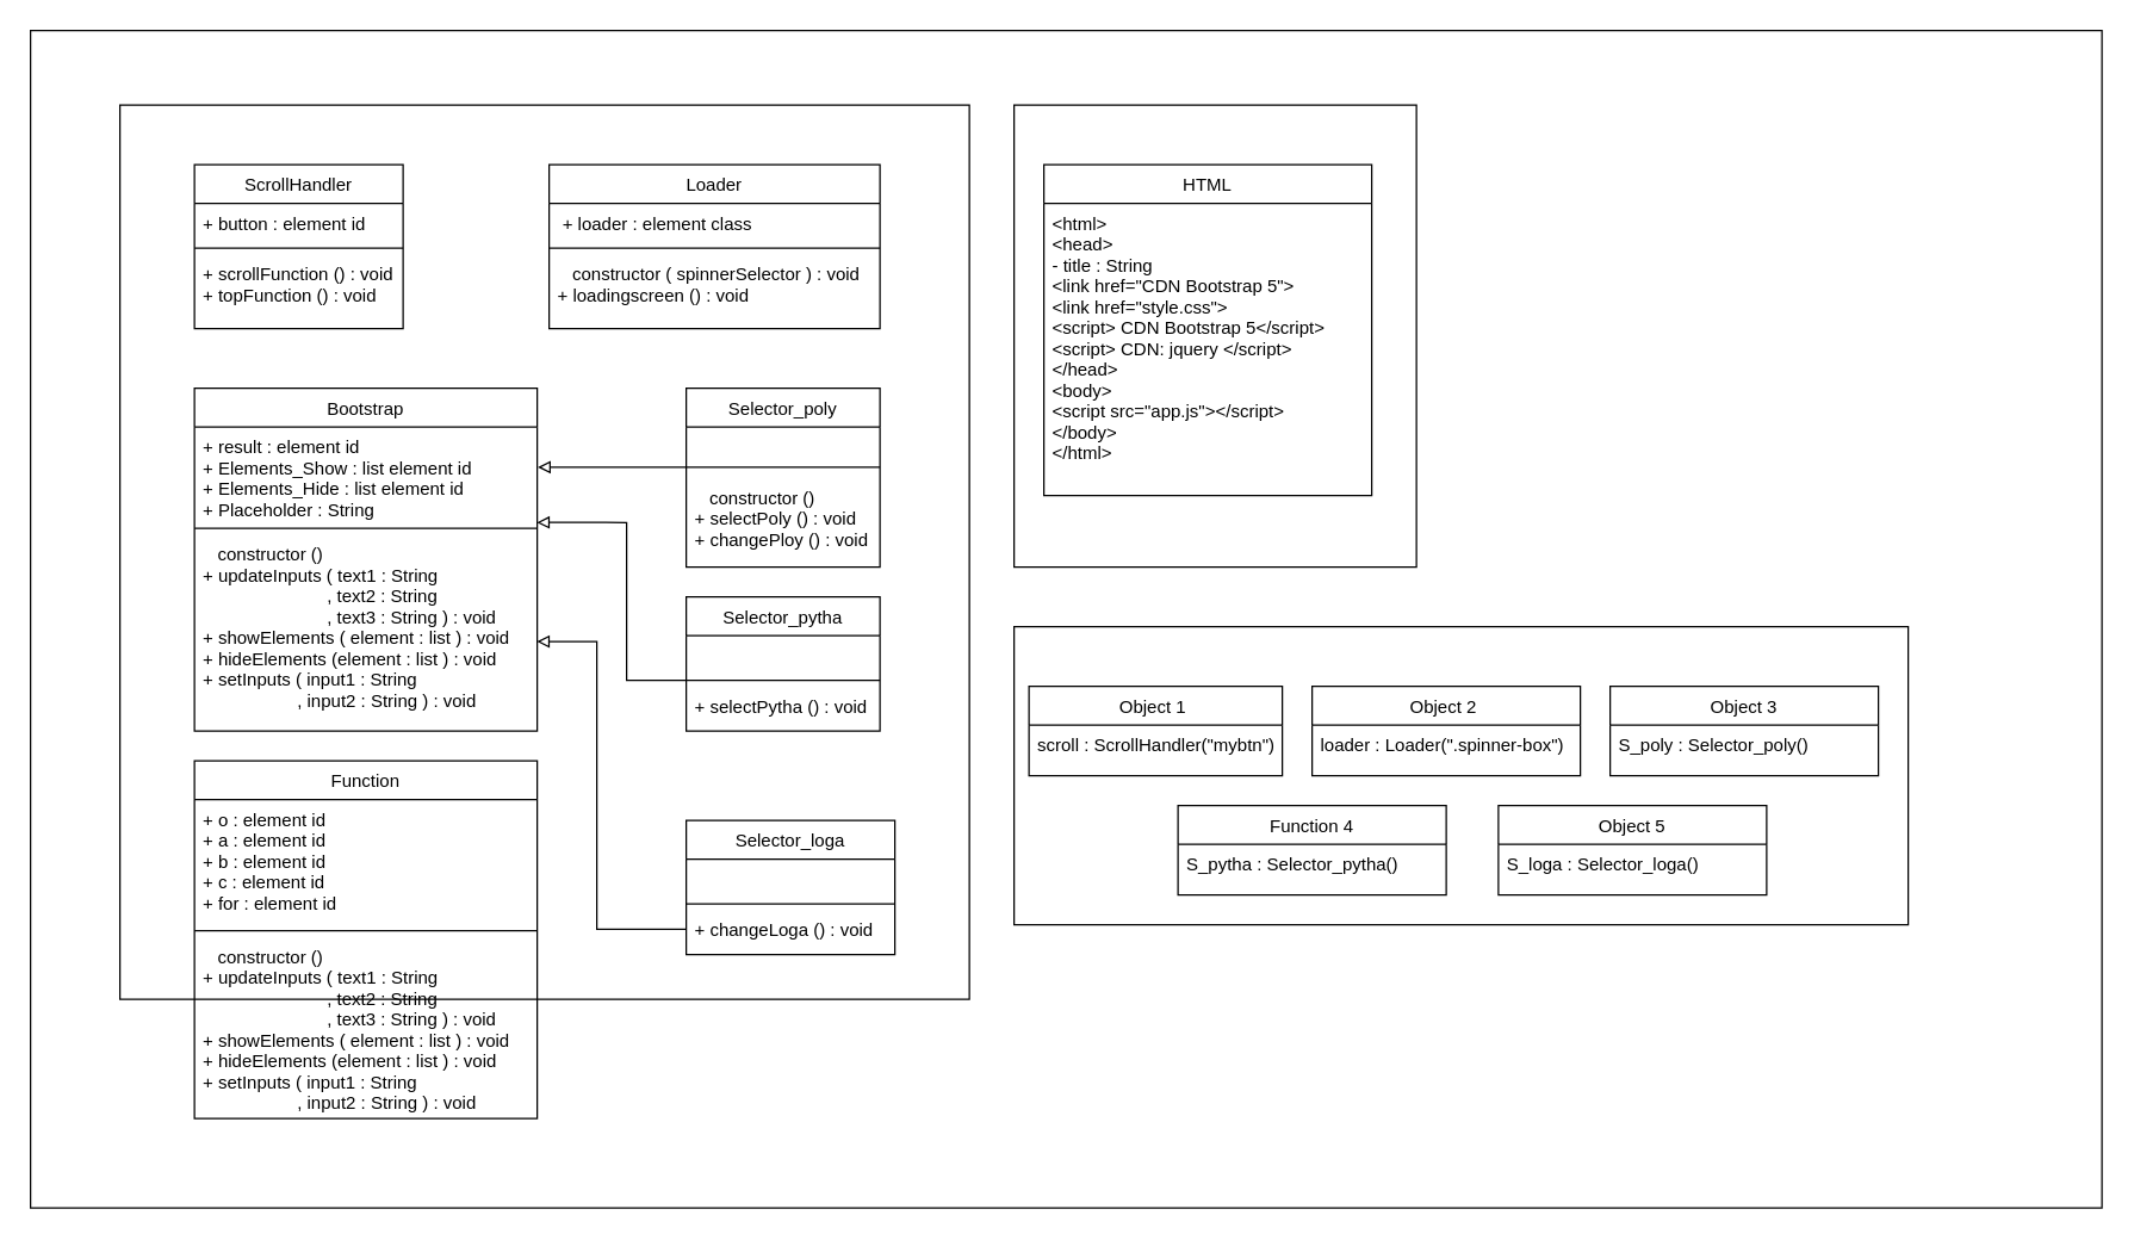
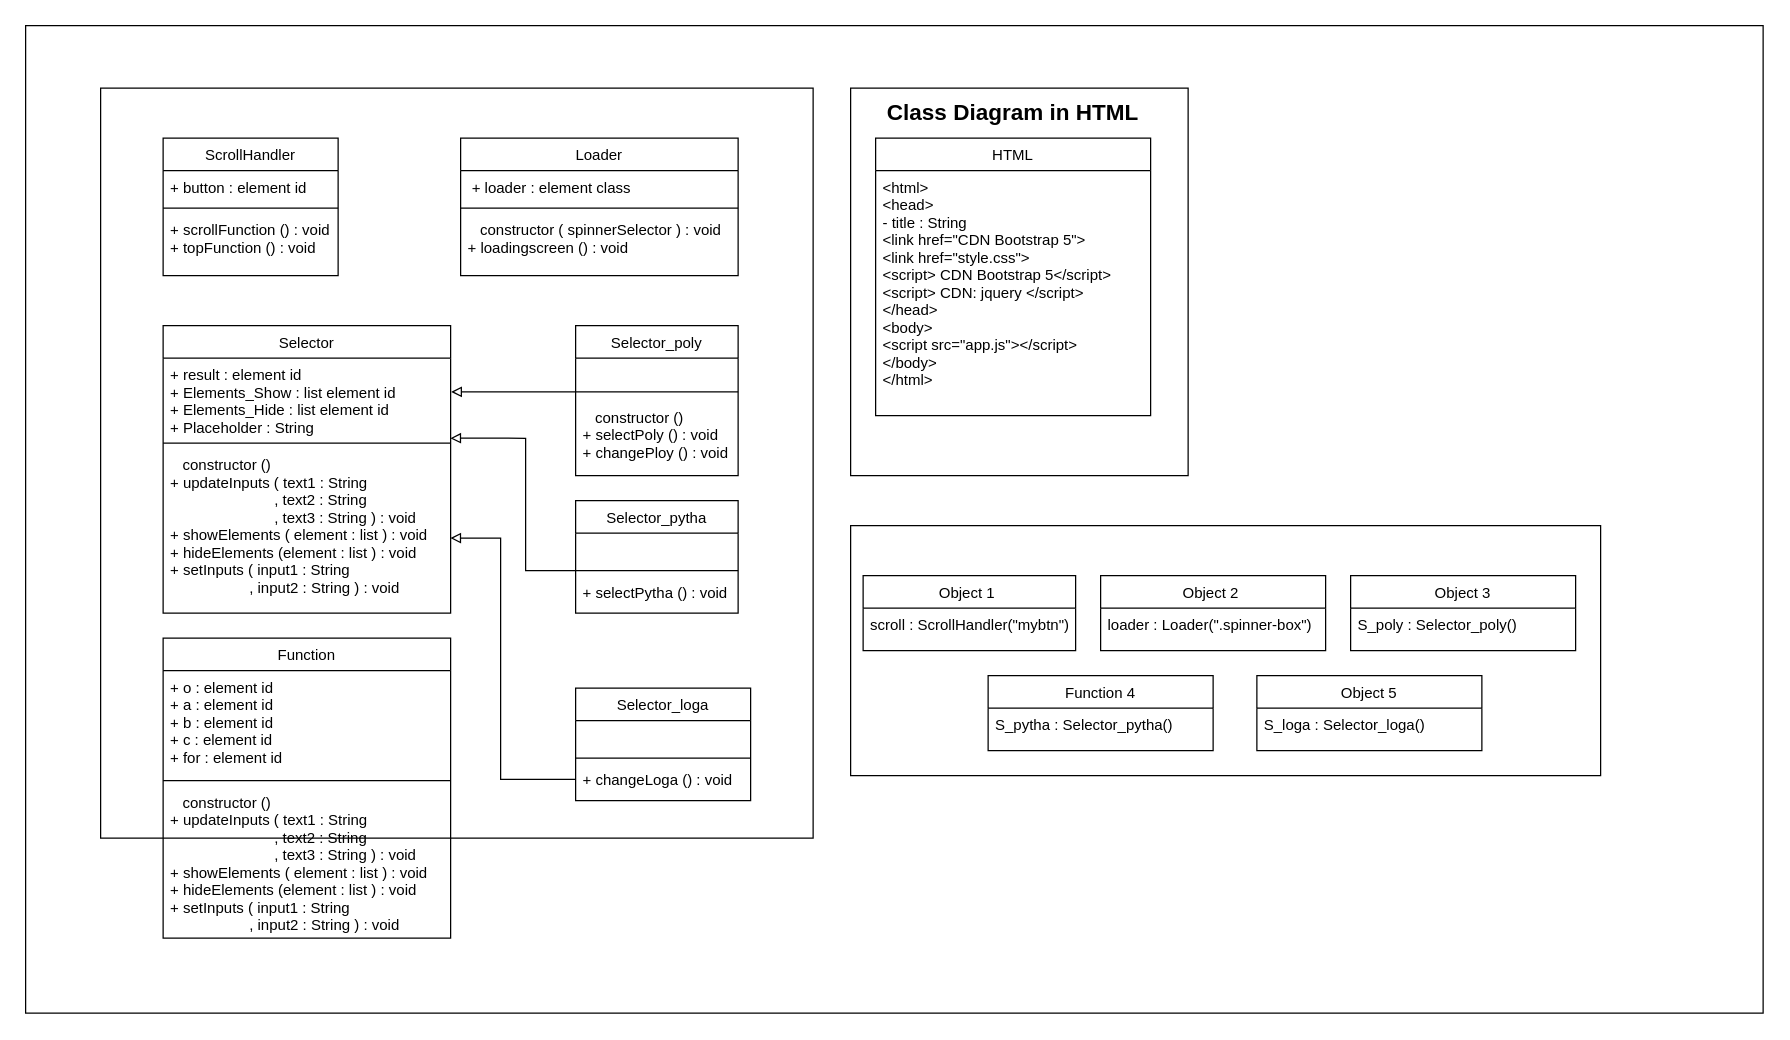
  <mxCell id="0" />
  <mxCell id="1" parent="0" />
  <mxCell id="2" value="" style="rounded=0;whiteSpace=wrap;html=1;fontSize=18;fontColor=none;" parent="1" vertex="1"><mxGeometry x="20" y="20" width="1390" height="790" as="geometry" /></mxCell>
  <mxCell id="3" value="" style="rounded=0;whiteSpace=wrap;html=1;fontSize=18;fontColor=none;" parent="1" vertex="1"><mxGeometry x="680" y="420" width="600" height="200" as="geometry" /></mxCell>
  <mxCell id="4" value="" style="rounded=0;whiteSpace=wrap;html=1;fontColor=none;" parent="1" vertex="1"><mxGeometry x="80" y="70" width="570" height="600" as="geometry" /></mxCell>
  <mxCell id="5" value="ScrollHandler" style="swimlane;fontStyle=0;align=center;verticalAlign=top;childLayout=stackLayout;horizontal=1;startSize=26;horizontalStack=0;resizeParent=1;resizeLast=0;collapsible=1;marginBottom=0;rounded=0;shadow=0;strokeWidth=1;" parent="1" vertex="1"><mxGeometry x="130" y="110" width="140" height="110" as="geometry"><mxRectangle x="230" y="140" width="160" height="26" as="alternateBounds" /></mxGeometry></mxCell>
  <mxCell id="6" value="+ button : element id " style="text;align=left;verticalAlign=top;spacingLeft=4;spacingRight=4;overflow=hidden;rotatable=0;points=[[0,0.5],[1,0.5]];portConstraint=eastwest;" parent="5" vertex="1"><mxGeometry y="26" width="140" height="26" as="geometry" /></mxCell>
  <mxCell id="7" value="" style="line;html=1;strokeWidth=1;align=left;verticalAlign=middle;spacingTop=-1;spacingLeft=3;spacingRight=3;rotatable=0;labelPosition=right;points=[];portConstraint=eastwest;" parent="5" vertex="1"><mxGeometry y="52" width="140" height="8" as="geometry" /></mxCell>
  <mxCell id="8" value="+ scrollFunction () : void&#10;+ topFunction () : void" style="text;align=left;verticalAlign=top;spacingLeft=4;spacingRight=4;overflow=hidden;rotatable=0;points=[[0,0.5],[1,0.5]];portConstraint=eastwest;" parent="5" vertex="1"><mxGeometry y="60" width="140" height="40" as="geometry" /></mxCell>
  <mxCell id="9" value="Loader" style="swimlane;fontStyle=0;align=center;verticalAlign=top;childLayout=stackLayout;horizontal=1;startSize=26;horizontalStack=0;resizeParent=1;resizeLast=0;collapsible=1;marginBottom=0;rounded=0;shadow=0;strokeWidth=1;" parent="1" vertex="1"><mxGeometry x="368" y="110" width="222" height="110" as="geometry"><mxRectangle x="550" y="140" width="160" height="26" as="alternateBounds" /></mxGeometry></mxCell>
  <mxCell id="10" value=" + loader : element class" style="text;align=left;verticalAlign=top;spacingLeft=4;spacingRight=4;overflow=hidden;rotatable=0;points=[[0,0.5],[1,0.5]];portConstraint=eastwest;" parent="9" vertex="1"><mxGeometry y="26" width="222" height="26" as="geometry" /></mxCell>
  <mxCell id="11" value="" style="line;html=1;strokeWidth=1;align=left;verticalAlign=middle;spacingTop=-1;spacingLeft=3;spacingRight=3;rotatable=0;labelPosition=right;points=[];portConstraint=eastwest;" parent="9" vertex="1"><mxGeometry y="52" width="222" height="8" as="geometry" /></mxCell>
  <mxCell id="12" value="   constructor ( spinnerSelector ) : void&#10;+ loadingscreen () : void" style="text;align=left;verticalAlign=top;spacingLeft=4;spacingRight=4;overflow=hidden;rotatable=0;points=[[0,0.5],[1,0.5]];portConstraint=eastwest;" parent="9" vertex="1"><mxGeometry y="60" width="222" height="40" as="geometry" /></mxCell>
- <mxCell id="13" value="Bootstrap" style="swimlane;fontStyle=0;align=center;verticalAlign=top;childLayout=stackLayout;horizontal=1;startSize=26;horizontalStack=0;resizeParent=1;resizeLast=0;collapsible=1;marginBottom=0;rounded=0;shadow=0;strokeWidth=1;" parent="1" vertex="1"><mxGeometry x="130" y="260" width="230" height="230" as="geometry"><mxRectangle x="230" y="140" width="160" height="26" as="alternateBounds" /></mxGeometry></mxCell>
+ <mxCell id="13" value="Selector" style="swimlane;fontStyle=0;align=center;verticalAlign=top;childLayout=stackLayout;horizontal=1;startSize=26;horizontalStack=0;resizeParent=1;resizeLast=0;collapsible=1;marginBottom=0;rounded=0;shadow=0;strokeWidth=1;" parent="1" vertex="1"><mxGeometry x="130" y="260" width="230" height="230" as="geometry"><mxRectangle x="230" y="140" width="160" height="26" as="alternateBounds" /></mxGeometry></mxCell>
  <mxCell id="14" value="+ result : element id &#10;+ Elements_Show : list element id&#10;+ Elements_Hide : list element id&#10;+ Placeholder : String" style="text;align=left;verticalAlign=top;spacingLeft=4;spacingRight=4;overflow=hidden;rotatable=0;points=[[0,0.5],[1,0.5]];portConstraint=eastwest;spacingTop=0;" parent="13" vertex="1"><mxGeometry y="26" width="230" height="64" as="geometry" /></mxCell>
  <mxCell id="15" value="" style="line;html=1;strokeWidth=1;align=left;verticalAlign=middle;spacingTop=-1;spacingLeft=3;spacingRight=3;rotatable=0;labelPosition=right;points=[];portConstraint=eastwest;" parent="13" vertex="1"><mxGeometry y="90" width="230" height="8" as="geometry" /></mxCell>
  <mxCell id="16" value="   constructor ()&#10;+ updateInputs ( text1 : String&#10;                         , text2 : String&#10;                         , text3 : String ) : void&#10;+ showElements ( element : list ) : void&#10;+ hideElements (element : list ) : void&#10;+ setInputs ( input1 : String&#10;                   , input2 : String ) : void&#10;" style="text;align=left;verticalAlign=top;spacingLeft=4;spacingRight=4;overflow=hidden;rotatable=0;points=[[0,0.5],[1,0.5]];portConstraint=eastwest;" parent="13" vertex="1"><mxGeometry y="98" width="230" height="122" as="geometry" /></mxCell>
  <mxCell id="17" value="Selector_poly" style="swimlane;fontStyle=0;align=center;verticalAlign=top;childLayout=stackLayout;horizontal=1;startSize=26;horizontalStack=0;resizeParent=1;resizeLast=0;collapsible=1;marginBottom=0;rounded=0;shadow=0;strokeWidth=1;" parent="1" vertex="1"><mxGeometry x="460" y="260" width="130" height="120" as="geometry"><mxRectangle x="230" y="140" width="160" height="26" as="alternateBounds" /></mxGeometry></mxCell>
  <mxCell id="18" value="scrollFunction ()" style="text;align=left;verticalAlign=top;spacingLeft=4;spacingRight=4;overflow=hidden;rotatable=0;points=[[0,0.5],[1,0.5]];portConstraint=eastwest;noLabel=1;fontColor=none;" parent="17" vertex="1"><mxGeometry y="26" width="130" height="20" as="geometry" /></mxCell>
  <mxCell id="19" value="" style="line;html=1;strokeWidth=1;align=left;verticalAlign=middle;spacingTop=-1;spacingLeft=3;spacingRight=3;rotatable=0;labelPosition=right;points=[];portConstraint=eastwest;" parent="17" vertex="1"><mxGeometry y="46" width="130" height="14" as="geometry" /></mxCell>
  <mxCell id="20" value="   constructor ()&#10;+ selectPoly () : void&#10;+ changePloy () : void" style="text;align=left;verticalAlign=top;spacingLeft=4;spacingRight=4;overflow=hidden;rotatable=0;points=[[0,0.5],[1,0.5]];portConstraint=eastwest;" parent="17" vertex="1"><mxGeometry y="60" width="130" height="50" as="geometry" /></mxCell>
  <mxCell id="21" value="Selector_pytha" style="swimlane;fontStyle=0;align=center;verticalAlign=top;childLayout=stackLayout;horizontal=1;startSize=26;horizontalStack=0;resizeParent=1;resizeLast=0;collapsible=1;marginBottom=0;rounded=0;shadow=0;strokeWidth=1;" parent="1" vertex="1"><mxGeometry x="460" y="400" width="130" height="90" as="geometry"><mxRectangle x="230" y="140" width="160" height="26" as="alternateBounds" /></mxGeometry></mxCell>
  <mxCell id="22" value="+ button : element id " style="text;align=left;verticalAlign=top;spacingLeft=4;spacingRight=4;overflow=hidden;rotatable=0;points=[[0,0.5],[1,0.5]];portConstraint=eastwest;noLabel=1;fontColor=none;" parent="21" vertex="1"><mxGeometry y="26" width="130" height="26" as="geometry" /></mxCell>
  <mxCell id="23" value="" style="line;html=1;strokeWidth=1;align=left;verticalAlign=middle;spacingTop=-1;spacingLeft=3;spacingRight=3;rotatable=0;labelPosition=right;points=[];portConstraint=eastwest;" parent="21" vertex="1"><mxGeometry y="52" width="130" height="8" as="geometry" /></mxCell>
  <mxCell id="24" value="+ selectPytha () : void&#10;" style="text;align=left;verticalAlign=top;spacingLeft=4;spacingRight=4;overflow=hidden;rotatable=0;points=[[0,0.5],[1,0.5]];portConstraint=eastwest;" parent="21" vertex="1"><mxGeometry y="60" width="130" height="30" as="geometry" /></mxCell>
  <mxCell id="25" value="Selector_loga" style="swimlane;fontStyle=0;align=center;verticalAlign=top;childLayout=stackLayout;horizontal=1;startSize=26;horizontalStack=0;resizeParent=1;resizeLast=0;collapsible=1;marginBottom=0;rounded=0;shadow=0;strokeWidth=1;" parent="1" vertex="1"><mxGeometry x="460" y="550" width="140" height="90" as="geometry"><mxRectangle x="230" y="140" width="160" height="26" as="alternateBounds" /></mxGeometry></mxCell>
  <mxCell id="26" value="+ button : element id " style="text;align=left;verticalAlign=top;spacingLeft=4;spacingRight=4;overflow=hidden;rotatable=0;points=[[0,0.5],[1,0.5]];portConstraint=eastwest;noLabel=1;fontColor=none;" parent="25" vertex="1"><mxGeometry y="26" width="140" height="26" as="geometry" /></mxCell>
  <mxCell id="27" value="" style="line;html=1;strokeWidth=1;align=left;verticalAlign=middle;spacingTop=-1;spacingLeft=3;spacingRight=3;rotatable=0;labelPosition=right;points=[];portConstraint=eastwest;" parent="25" vertex="1"><mxGeometry y="52" width="140" height="8" as="geometry" /></mxCell>
  <mxCell id="28" value="+ changeLoga () : void" style="text;align=left;verticalAlign=top;spacingLeft=4;spacingRight=4;overflow=hidden;rotatable=0;points=[[0,0.5],[1,0.5]];portConstraint=eastwest;" parent="25" vertex="1"><mxGeometry y="60" width="140" height="26" as="geometry" /></mxCell>
  <mxCell id="29" style="edgeStyle=orthogonalEdgeStyle;rounded=0;orthogonalLoop=1;jettySize=auto;html=1;fontColor=none;endArrow=block;endFill=0;entryX=1.002;entryY=0.422;entryDx=0;entryDy=0;entryPerimeter=0;" parent="1" source="19" target="14" edge="1"><mxGeometry relative="1" as="geometry"><mxPoint x="370" y="313" as="targetPoint" /><Array as="points" /></mxGeometry></mxCell>
  <mxCell id="30" style="edgeStyle=orthogonalEdgeStyle;rounded=0;orthogonalLoop=1;jettySize=auto;html=1;entryX=0.999;entryY=-0.065;entryDx=0;entryDy=0;entryPerimeter=0;fontColor=none;endArrow=block;endFill=0;" parent="1" source="23" target="16" edge="1"><mxGeometry relative="1" as="geometry"><Array as="points"><mxPoint x="420" y="456" /><mxPoint x="420" y="351" /></Array></mxGeometry></mxCell>
  <mxCell id="31" style="edgeStyle=orthogonalEdgeStyle;rounded=0;orthogonalLoop=1;jettySize=auto;html=1;fontColor=none;endArrow=block;endFill=0;entryX=0.999;entryY=0.59;entryDx=0;entryDy=0;entryPerimeter=0;" parent="1" source="28" target="16" edge="1"><mxGeometry relative="1" as="geometry"><mxPoint x="380" y="430" as="targetPoint" /><Array as="points"><mxPoint x="400" y="623" /><mxPoint x="400" y="430" /></Array></mxGeometry></mxCell>
  <mxCell id="32" value="Object 1 " style="swimlane;fontStyle=0;align=center;verticalAlign=top;childLayout=stackLayout;horizontal=1;startSize=26;horizontalStack=0;resizeParent=1;resizeLast=0;collapsible=1;marginBottom=0;rounded=0;shadow=0;strokeWidth=1;" parent="1" vertex="1"><mxGeometry x="690" y="460" width="170" height="60" as="geometry"><mxRectangle x="230" y="140" width="160" height="26" as="alternateBounds" /></mxGeometry></mxCell>
  <mxCell id="33" value="scroll : ScrollHandler(&quot;mybtn&quot;)" style="text;align=left;verticalAlign=top;spacingLeft=4;spacingRight=4;overflow=hidden;rotatable=0;points=[[0,0.5],[1,0.5]];portConstraint=eastwest;" parent="32" vertex="1"><mxGeometry y="26" width="170" height="34" as="geometry" /></mxCell>
  <mxCell id="34" value="Object 2 " style="swimlane;fontStyle=0;align=center;verticalAlign=top;childLayout=stackLayout;horizontal=1;startSize=26;horizontalStack=0;resizeParent=1;resizeLast=0;collapsible=1;marginBottom=0;rounded=0;shadow=0;strokeWidth=1;" parent="1" vertex="1"><mxGeometry x="880" y="460" width="180" height="60" as="geometry"><mxRectangle x="230" y="140" width="160" height="26" as="alternateBounds" /></mxGeometry></mxCell>
  <mxCell id="35" value="loader : Loader(&quot;.spinner-box&quot;)" style="text;align=left;verticalAlign=top;spacingLeft=4;spacingRight=4;overflow=hidden;rotatable=0;points=[[0,0.5],[1,0.5]];portConstraint=eastwest;" parent="34" vertex="1"><mxGeometry y="26" width="180" height="34" as="geometry" /></mxCell>
  <mxCell id="36" value="Object 3" style="swimlane;fontStyle=0;align=center;verticalAlign=top;childLayout=stackLayout;horizontal=1;startSize=26;horizontalStack=0;resizeParent=1;resizeLast=0;collapsible=1;marginBottom=0;rounded=0;shadow=0;strokeWidth=1;" parent="1" vertex="1"><mxGeometry x="1080" y="460" width="180" height="60" as="geometry"><mxRectangle x="230" y="140" width="160" height="26" as="alternateBounds" /></mxGeometry></mxCell>
  <mxCell id="37" value="S_poly : Selector_poly()" style="text;align=left;verticalAlign=top;spacingLeft=4;spacingRight=4;overflow=hidden;rotatable=0;points=[[0,0.5],[1,0.5]];portConstraint=eastwest;" parent="36" vertex="1"><mxGeometry y="26" width="180" height="34" as="geometry" /></mxCell>
  <mxCell id="38" value="Function 4" style="swimlane;fontStyle=0;align=center;verticalAlign=top;childLayout=stackLayout;horizontal=1;startSize=26;horizontalStack=0;resizeParent=1;resizeLast=0;collapsible=1;marginBottom=0;rounded=0;shadow=0;strokeWidth=1;" parent="1" vertex="1"><mxGeometry x="790" y="540" width="180" height="60" as="geometry"><mxRectangle x="230" y="140" width="160" height="26" as="alternateBounds" /></mxGeometry></mxCell>
  <mxCell id="39" value="S_pytha : Selector_pytha()" style="text;align=left;verticalAlign=top;spacingLeft=4;spacingRight=4;overflow=hidden;rotatable=0;points=[[0,0.5],[1,0.5]];portConstraint=eastwest;" parent="38" vertex="1"><mxGeometry y="26" width="180" height="34" as="geometry" /></mxCell>
  <mxCell id="40" value="Object 5" style="swimlane;fontStyle=0;align=center;verticalAlign=top;childLayout=stackLayout;horizontal=1;startSize=26;horizontalStack=0;resizeParent=1;resizeLast=0;collapsible=1;marginBottom=0;rounded=0;shadow=0;strokeWidth=1;" parent="1" vertex="1"><mxGeometry x="1005" y="540" width="180" height="60" as="geometry"><mxRectangle x="230" y="140" width="160" height="26" as="alternateBounds" /></mxGeometry></mxCell>
  <mxCell id="41" value="S_loga : Selector_loga()" style="text;align=left;verticalAlign=top;spacingLeft=4;spacingRight=4;overflow=hidden;rotatable=0;points=[[0,0.5],[1,0.5]];portConstraint=eastwest;" parent="40" vertex="1"><mxGeometry y="26" width="180" height="34" as="geometry" /></mxCell>
  <mxCell id="42" value="" style="rounded=0;whiteSpace=wrap;html=1;fontColor=none;" parent="1" vertex="1"><mxGeometry x="680" y="70" width="270" height="310" as="geometry" /></mxCell>
  <mxCell id="43" value="HTML" style="swimlane;fontStyle=0;align=center;verticalAlign=top;childLayout=stackLayout;horizontal=1;startSize=26;horizontalStack=0;resizeParent=1;resizeLast=0;collapsible=1;marginBottom=0;rounded=0;shadow=0;strokeWidth=1;" parent="1" vertex="1"><mxGeometry x="700" y="110" width="220" height="222" as="geometry"><mxRectangle x="230" y="140" width="160" height="26" as="alternateBounds" /></mxGeometry></mxCell>
  <mxCell id="44" value="&lt;html&gt;&#10;&lt;head&gt;&#10;- title : String&#10;&lt;link href=&quot;CDN Bootstrap 5&quot;&gt;&#10;&lt;link href=&quot;style.css&quot;&gt;&#10;&lt;script&gt; CDN Bootstrap 5&lt;/script&gt;&#10;&lt;script&gt; CDN: jquery &lt;/script&gt;&#10;&lt;/head&gt; &#10;&lt;body&gt;&#10;&lt;script src=&quot;app.js&quot;&gt;&lt;/script&gt;&#10;&lt;/body&gt; &#10;&lt;/html&gt;" style="text;align=left;verticalAlign=top;spacingLeft=4;spacingRight=4;overflow=hidden;rotatable=0;points=[[0,0.5],[1,0.5]];portConstraint=eastwest;" parent="43" vertex="1"><mxGeometry y="26" width="220" height="184" as="geometry" /></mxCell>
+ <mxCell id="45" value="Class Diagram in HTML" style="text;html=1;strokeColor=none;fillColor=none;align=center;verticalAlign=middle;whiteSpace=wrap;rounded=0;fontColor=none;fontStyle=1;fontSize=18;" parent="1" vertex="1"><mxGeometry x="680" y="80" width="260" height="20" as="geometry" /></mxCell>
  <mxCell id="46" value="Function" style="swimlane;fontStyle=0;align=center;verticalAlign=top;childLayout=stackLayout;horizontal=1;startSize=26;horizontalStack=0;resizeParent=1;resizeLast=0;collapsible=1;marginBottom=0;rounded=0;shadow=0;strokeWidth=1;" vertex="1" parent="1"><mxGeometry x="130" y="510" width="230" height="240" as="geometry"><mxRectangle x="230" y="140" width="160" height="26" as="alternateBounds" /></mxGeometry></mxCell>
  <mxCell id="47" value="+ o : element id &#10;+ a : element id &#10;+ b : element id &#10;+ c : element id &#10;+ for : element id" style="text;align=left;verticalAlign=top;spacingLeft=4;spacingRight=4;overflow=hidden;rotatable=0;points=[[0,0.5],[1,0.5]];portConstraint=eastwest;spacingTop=0;" vertex="1" parent="46"><mxGeometry y="26" width="230" height="84" as="geometry" /></mxCell>
  <mxCell id="48" value="" style="line;html=1;strokeWidth=1;align=left;verticalAlign=middle;spacingTop=-1;spacingLeft=3;spacingRight=3;rotatable=0;labelPosition=right;points=[];portConstraint=eastwest;" vertex="1" parent="46"><mxGeometry y="110" width="230" height="8" as="geometry" /></mxCell>
  <mxCell id="49" value="   constructor ()&#10;+ updateInputs ( text1 : String&#10;                         , text2 : String&#10;                         , text3 : String ) : void&#10;+ showElements ( element : list ) : void&#10;+ hideElements (element : list ) : void&#10;+ setInputs ( input1 : String&#10;                   , input2 : String ) : void&#10;" style="text;align=left;verticalAlign=top;spacingLeft=4;spacingRight=4;overflow=hidden;rotatable=0;points=[[0,0.5],[1,0.5]];portConstraint=eastwest;" vertex="1" parent="46"><mxGeometry y="118" width="230" height="122" as="geometry" /></mxCell>
